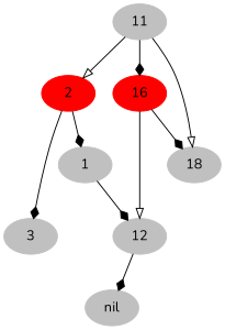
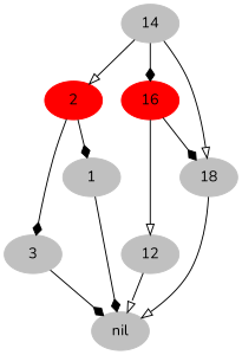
  digraph {
    fontname=Nunito
    node [color=grey fontname=Nunito style=filled]
    edge [arrowhead=diamond fontname=Nunito]
    2 [color=red]
    1
    3
    nil
    16 [color=red]
    12
    18
-   11
+   11 [label=14]
    2 -> 1
    2 -> 3
-   1 -> 12
+   1 -> nil
+   3 -> nil
    16 -> 12 [arrowhead=onormal]
    16 -> 18
-   12 -> nil
+   12 -> nil [arrowhead=onormal]
+   18 -> nil [arrowhead=onormal]
    11 -> 2 [arrowhead=onormal]
    11 -> 16
    11 -> 18 [arrowhead=onormal]
  }
